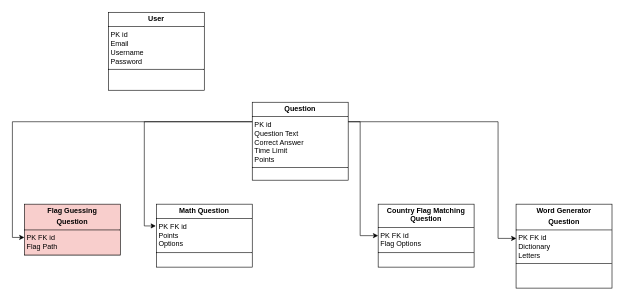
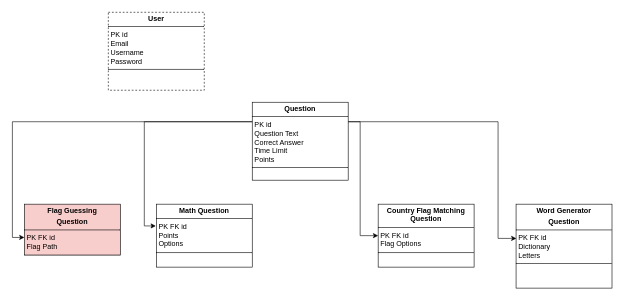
  <mxCell id="0" />
  <mxCell id="1" parent="0" />
  <mxCell id="2" style="edgeStyle=orthogonalEdgeStyle;rounded=0;orthogonalLoop=1;jettySize=auto;html=1;exitX=1;exitY=0.25;exitDx=0;exitDy=0;entryX=0;entryY=0.5;entryDx=0;entryDy=0;" parent="1" source="3" target="8" edge="1"><mxGeometry relative="1" as="geometry"><Array as="points"><mxPoint x="600" y="203" /><mxPoint x="600" y="393" /></Array></mxGeometry></mxCell>
  <mxCell id="3" value="&lt;p style=&quot;margin:0px;margin-top:4px;text-align:center;&quot;&gt;&lt;b&gt;Question&lt;/b&gt;&lt;/p&gt;&lt;hr size=&quot;1&quot; style=&quot;border-style:solid;&quot;&gt;&lt;p style=&quot;margin:0px;margin-left:4px;&quot;&gt;PK id&lt;/p&gt;&lt;p style=&quot;margin:0px;margin-left:4px;&quot;&gt;Question Text&lt;br&gt;Correct Answer&lt;br&gt;&lt;/p&gt;&lt;p style=&quot;margin:0px;margin-left:4px;&quot;&gt;Time Limit&lt;/p&gt;&lt;p style=&quot;margin:0px;margin-left:4px;&quot;&gt;Points&lt;/p&gt;&lt;hr size=&quot;1&quot; style=&quot;border-style:solid;&quot;&gt;&lt;p style=&quot;margin:0px;margin-left:4px;&quot;&gt;&lt;br&gt;&lt;/p&gt;" style="verticalAlign=top;align=left;overflow=fill;html=1;whiteSpace=wrap;" parent="1" vertex="1"><mxGeometry x="420" y="170" width="160" height="130" as="geometry" /></mxCell>
- <mxCell id="4" value="&lt;p style=&quot;margin:0px;margin-top:4px;text-align:center;&quot;&gt;&lt;b&gt;User&lt;/b&gt;&lt;/p&gt;&lt;hr size=&quot;1&quot; style=&quot;border-style:solid;&quot;&gt;&lt;p style=&quot;margin:0px;margin-left:4px;&quot;&gt;PK id&lt;/p&gt;&lt;p style=&quot;margin:0px;margin-left:4px;&quot;&gt;Email&lt;br&gt;&lt;/p&gt;&lt;p style=&quot;margin:0px;margin-left:4px;&quot;&gt;Username&lt;/p&gt;&lt;p style=&quot;margin:0px;margin-left:4px;&quot;&gt;Password&lt;/p&gt;&lt;hr size=&quot;1&quot; style=&quot;border-style:solid;&quot;&gt;&lt;p style=&quot;margin:0px;margin-left:4px;&quot;&gt;&lt;br&gt;&lt;/p&gt;" style="verticalAlign=top;align=left;overflow=fill;html=1;whiteSpace=wrap;" parent="1" vertex="1"><mxGeometry x="180" y="20" width="160" height="130" as="geometry" /></mxCell>
+ <mxCell id="4" value="&lt;p style=&quot;margin:0px;margin-top:4px;text-align:center;&quot;&gt;&lt;b&gt;User&lt;/b&gt;&lt;/p&gt;&lt;hr size=&quot;1&quot; style=&quot;border-style:solid;&quot;&gt;&lt;p style=&quot;margin:0px;margin-left:4px;&quot;&gt;PK id&lt;/p&gt;&lt;p style=&quot;margin:0px;margin-left:4px;&quot;&gt;Email&lt;br&gt;&lt;/p&gt;&lt;p style=&quot;margin:0px;margin-left:4px;&quot;&gt;Username&lt;/p&gt;&lt;p style=&quot;margin:0px;margin-left:4px;&quot;&gt;Password&lt;/p&gt;&lt;hr size=&quot;1&quot; style=&quot;border-style:solid;&quot;&gt;&lt;p style=&quot;margin:0px;margin-left:4px;&quot;&gt;&lt;br&gt;&lt;/p&gt;" style="verticalAlign=top;align=left;overflow=fill;html=1;whiteSpace=wrap;dashed=1;" parent="1" vertex="1"><mxGeometry x="180" y="20" width="160" height="130" as="geometry" /></mxCell>
  <mxCell id="5" value="&lt;p style=&quot;margin:0px;margin-top:4px;text-align:center;&quot;&gt;&lt;b&gt;Math Question&lt;/b&gt;&lt;/p&gt;&lt;hr size=&quot;1&quot; style=&quot;border-style:solid;&quot;&gt;&lt;p style=&quot;margin:0px;margin-left:4px;&quot;&gt;PK FK id&lt;/p&gt;&lt;p style=&quot;margin:0px;margin-left:4px;&quot;&gt;Points&lt;/p&gt;&lt;p style=&quot;margin:0px;margin-left:4px;&quot;&gt;Options&lt;/p&gt;&lt;hr size=&quot;1&quot; style=&quot;border-style:solid;&quot;&gt;&lt;p style=&quot;margin:0px;margin-left:4px;&quot;&gt;&lt;br&gt;&lt;/p&gt;" style="verticalAlign=top;align=left;overflow=fill;html=1;whiteSpace=wrap;" parent="1" vertex="1"><mxGeometry x="260" y="340" width="160" height="105" as="geometry" /></mxCell>
  <mxCell id="6" value="&lt;p style=&quot;margin:0px;margin-top:4px;text-align:center;&quot;&gt;&lt;b&gt;Word Generator&lt;/b&gt;&lt;/p&gt;&lt;p style=&quot;margin:0px;margin-top:4px;text-align:center;&quot;&gt;&lt;b&gt;Question&lt;/b&gt;&lt;/p&gt;&lt;hr size=&quot;1&quot; style=&quot;border-style:solid;&quot;&gt;&lt;p style=&quot;margin:0px;margin-left:4px;&quot;&gt;PK FK id&lt;/p&gt;&lt;p style=&quot;margin:0px;margin-left:4px;&quot;&gt;Dictionary&lt;br&gt;Letters&lt;/p&gt;&lt;hr size=&quot;1&quot; style=&quot;border-style:solid;&quot;&gt;&lt;p style=&quot;margin:0px;margin-left:4px;&quot;&gt;&lt;br&gt;&lt;/p&gt;" style="verticalAlign=top;align=left;overflow=fill;html=1;whiteSpace=wrap;" parent="1" vertex="1"><mxGeometry x="860" y="340" width="160" height="140" as="geometry" /></mxCell>
  <mxCell id="7" value="&lt;p style=&quot;margin:0px;margin-top:4px;text-align:center;&quot;&gt;&lt;b&gt;Flag Guessing&lt;/b&gt;&lt;/p&gt;&lt;p style=&quot;margin:0px;margin-top:4px;text-align:center;&quot;&gt;&lt;b&gt;Question&lt;/b&gt;&lt;/p&gt;&lt;hr size=&quot;1&quot; style=&quot;border-style:solid;&quot;&gt;&lt;p style=&quot;margin:0px;margin-left:4px;&quot;&gt;PK FK id&lt;/p&gt;&lt;p style=&quot;margin:0px;margin-left:4px;&quot;&gt;Flag Path&lt;/p&gt;&lt;hr size=&quot;1&quot; style=&quot;border-style:solid;&quot;&gt;&lt;p style=&quot;margin:0px;margin-left:4px;&quot;&gt;&lt;br&gt;&lt;/p&gt;" style="verticalAlign=top;align=left;overflow=fill;html=1;whiteSpace=wrap;fillColor=#f8cecc;" parent="1" vertex="1"><mxGeometry x="40" y="340" width="160" height="85" as="geometry" /></mxCell>
  <mxCell id="8" value="&lt;p style=&quot;margin:0px;margin-top:4px;text-align:center;&quot;&gt;&lt;b&gt;Country Flag Matching Question&lt;/b&gt;&lt;/p&gt;&lt;hr size=&quot;1&quot; style=&quot;border-style:solid;&quot;&gt;&lt;p style=&quot;margin:0px;margin-left:4px;&quot;&gt;PK FK id&lt;/p&gt;&lt;p style=&quot;margin:0px;margin-left:4px;&quot;&gt;Flag Options&lt;/p&gt;&lt;hr size=&quot;1&quot; style=&quot;border-style:solid;&quot;&gt;&lt;p style=&quot;margin:0px;margin-left:4px;&quot;&gt;&lt;br&gt;&lt;/p&gt;" style="verticalAlign=top;align=left;overflow=fill;html=1;whiteSpace=wrap;" parent="1" vertex="1"><mxGeometry x="630" y="340" width="160" height="105" as="geometry" /></mxCell>
  <mxCell id="9" style="edgeStyle=orthogonalEdgeStyle;rounded=0;orthogonalLoop=1;jettySize=auto;html=1;exitX=0;exitY=0.25;exitDx=0;exitDy=0;entryX=0;entryY=0.653;entryDx=0;entryDy=0;entryPerimeter=0;" parent="1" source="3" target="7" edge="1"><mxGeometry relative="1" as="geometry"><Array as="points"><mxPoint x="20" y="203" /><mxPoint x="20" y="396" /></Array></mxGeometry></mxCell>
  <mxCell id="10" style="edgeStyle=orthogonalEdgeStyle;rounded=0;orthogonalLoop=1;jettySize=auto;html=1;exitX=0;exitY=0.25;exitDx=0;exitDy=0;entryX=-0.005;entryY=0.346;entryDx=0;entryDy=0;entryPerimeter=0;" parent="1" source="3" target="5" edge="1"><mxGeometry relative="1" as="geometry" /></mxCell>
  <mxCell id="11" style="edgeStyle=orthogonalEdgeStyle;rounded=0;orthogonalLoop=1;jettySize=auto;html=1;exitX=1;exitY=0.25;exitDx=0;exitDy=0;entryX=0.003;entryY=0.408;entryDx=0;entryDy=0;entryPerimeter=0;" parent="1" source="3" target="6" edge="1"><mxGeometry relative="1" as="geometry"><Array as="points"><mxPoint x="830" y="203" /><mxPoint x="830" y="397" /></Array></mxGeometry></mxCell>
